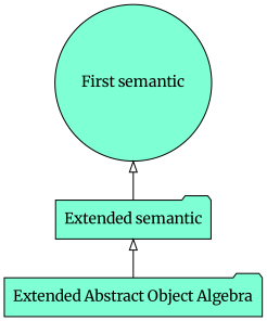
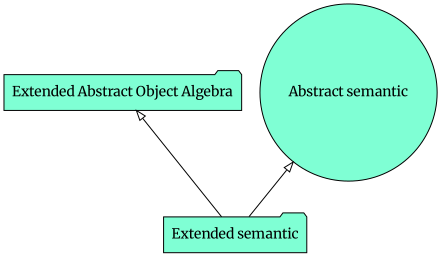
  digraph {
    fontname=Merriweather
    node [fillcolor=aquamarine fontname=Merriweather shape=folder style=filled]
    edge [arrowtail=empty dir=back fontname=Merriweather]
    n1 [label="Extended Abstract Object Algebra"]
    n2 [label="Extended semantic"]
-   n3 [label="First semantic" shape=circle]
-   n2 -> n1
+   n3 [label="Abstract semantic" shape=circle]
+   n1 -> n2
    n3 -> n2
  }
